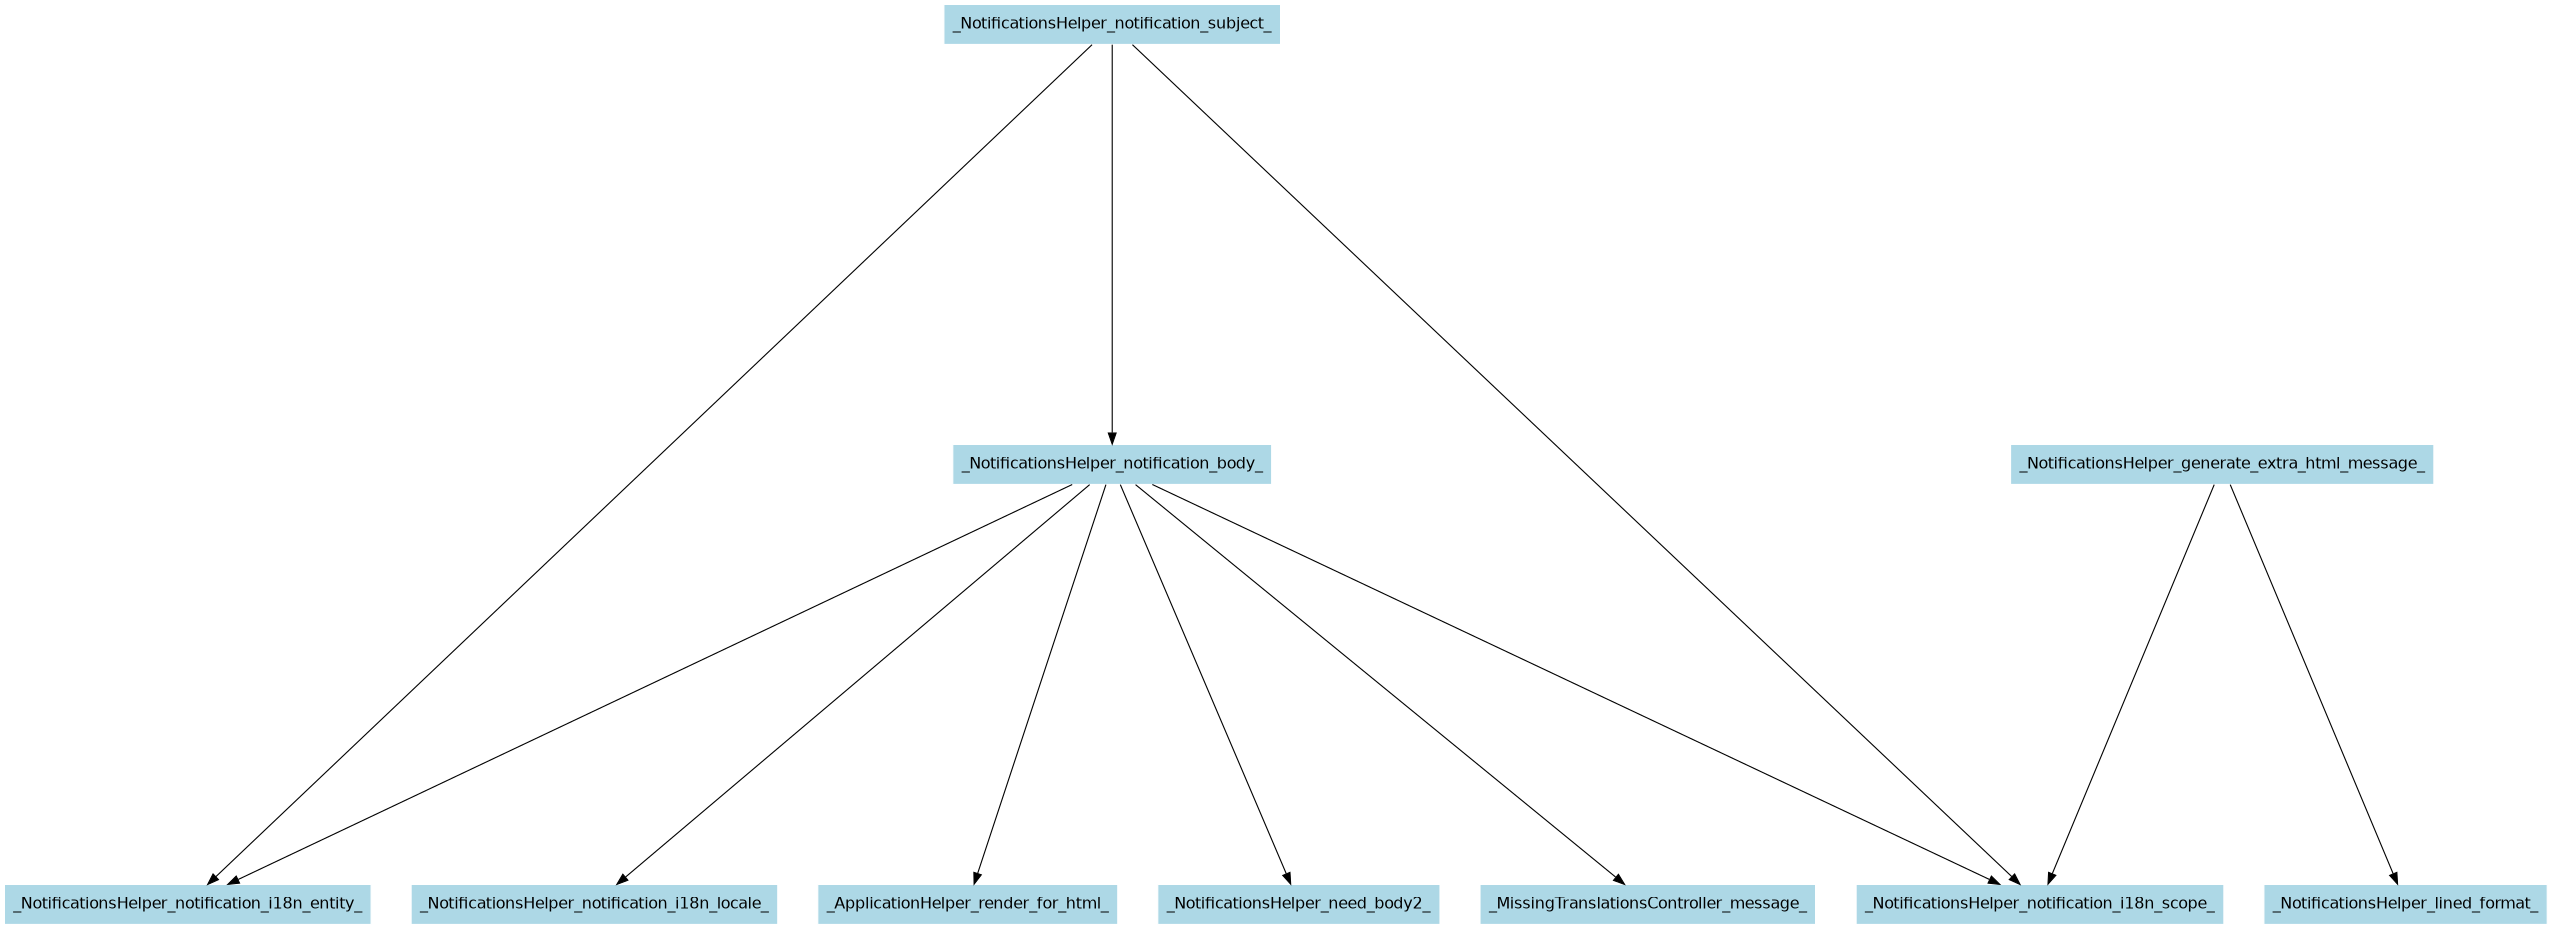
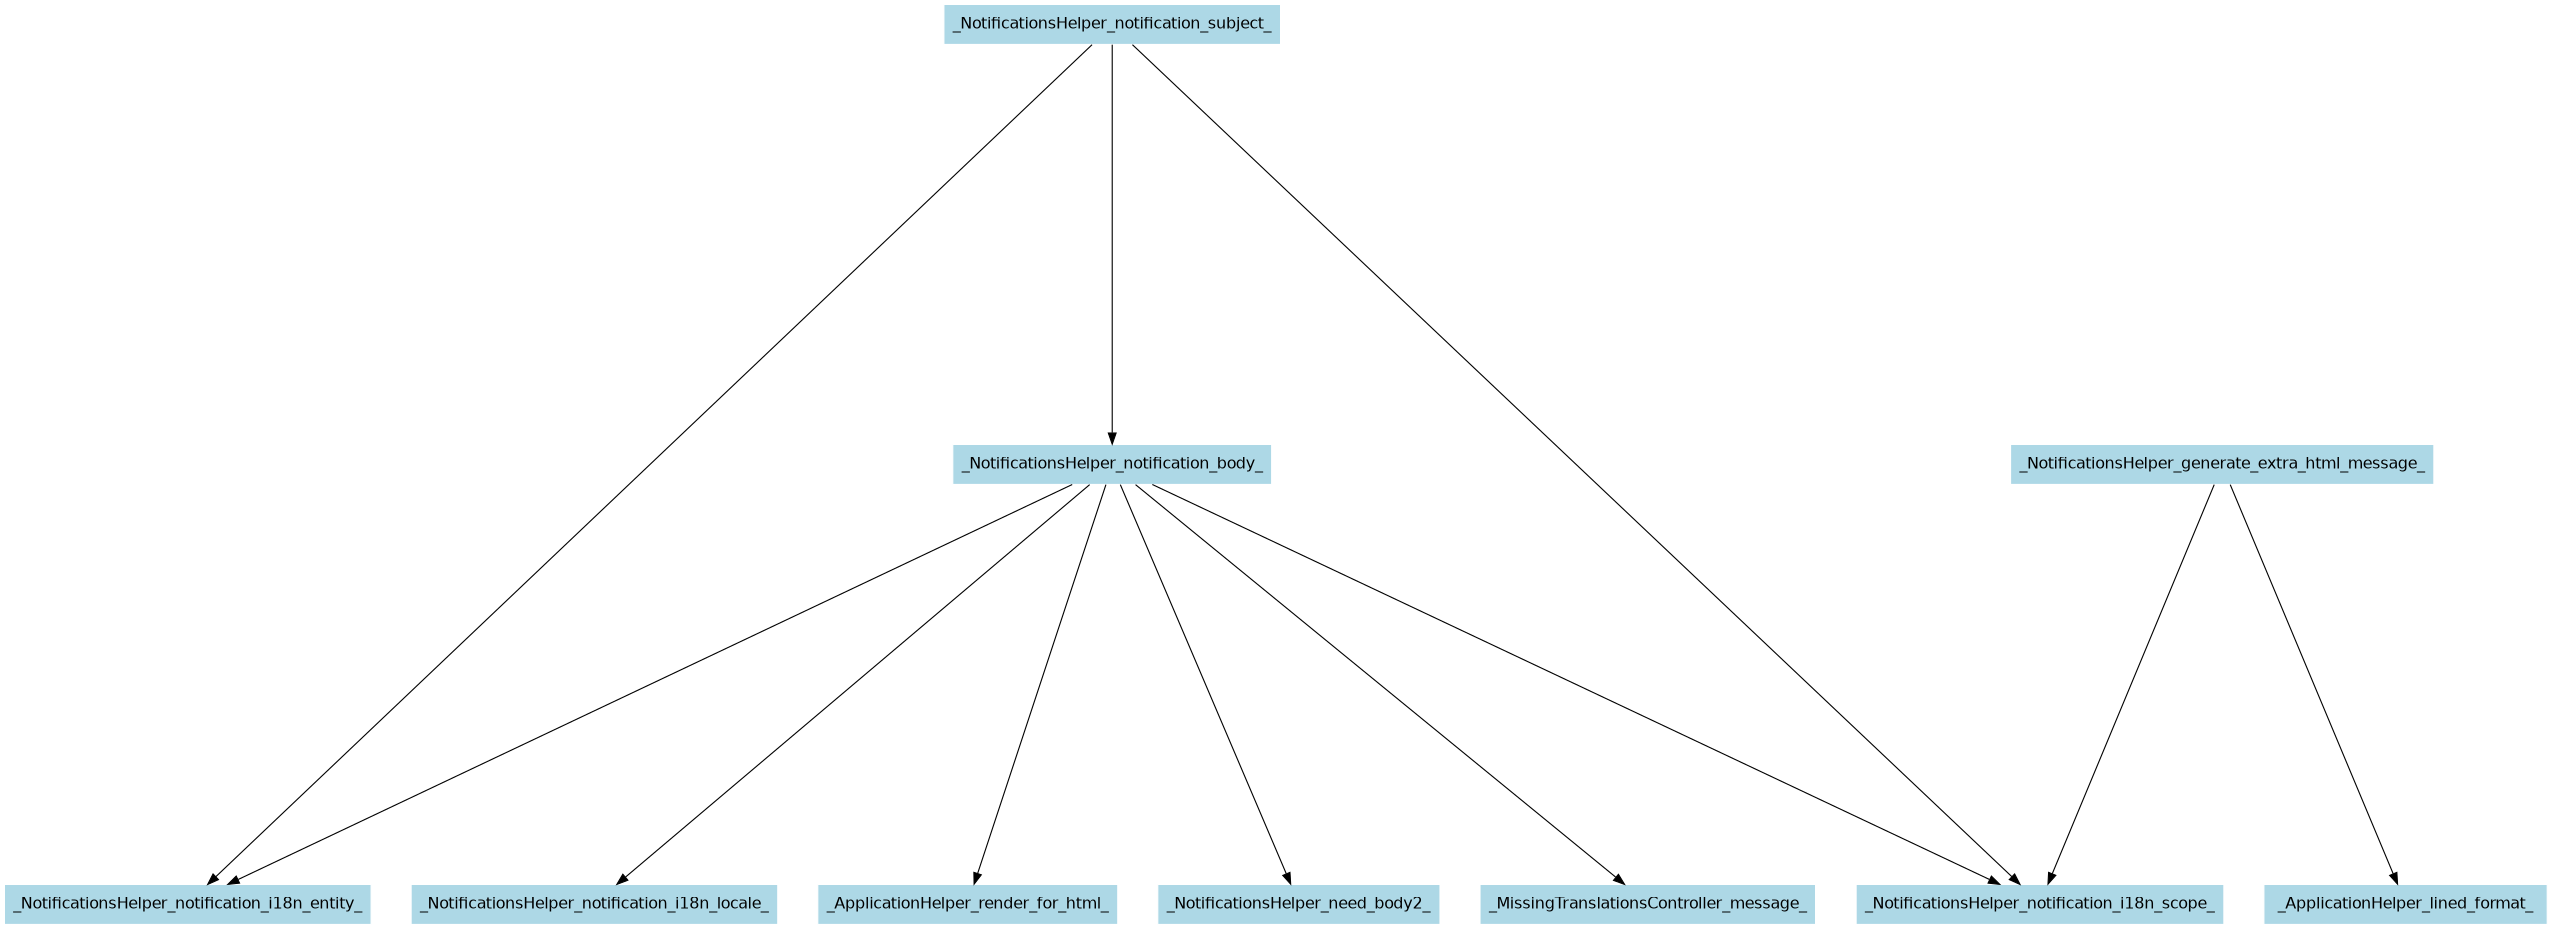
  digraph {
    fontname="DejaVu Sans"
    nodesep=0.5
    ranksep=5
    node [color=white fillcolor=lightblue fontname="DejaVu Sans" shape=box style=filled]
    edge [fontname="DejaVu Sans"]
    _NotificationsHelper_notification_subject_
    _NotificationsHelper_notification_i18n_scope_
    _NotificationsHelper_notification_i18n_entity_
    _NotificationsHelper_notification_body_
    _NotificationsHelper_notification_i18n_locale_
    _ApplicationHelper_render_for_html_
    _NotificationsHelper_need_body2_
    _MissingTranslationsController_message_
    _NotificationsHelper_generate_extra_html_message_
-   _NotificationsHelper_lined_format_
+   _NotificationsHelper_lined_format_ [label=_ApplicationHelper_lined_format_]
    _NotificationsHelper_notification_subject_ -> _NotificationsHelper_notification_i18n_scope_
    _NotificationsHelper_notification_subject_ -> _NotificationsHelper_notification_i18n_entity_
    _NotificationsHelper_notification_subject_ -> _NotificationsHelper_notification_body_
    _NotificationsHelper_notification_body_ -> _NotificationsHelper_notification_i18n_scope_
    _NotificationsHelper_notification_body_ -> _NotificationsHelper_notification_i18n_entity_
    _NotificationsHelper_notification_body_ -> _NotificationsHelper_notification_i18n_locale_
    _NotificationsHelper_notification_body_ -> _ApplicationHelper_render_for_html_
    _NotificationsHelper_notification_body_ -> _NotificationsHelper_need_body2_
    _NotificationsHelper_notification_body_ -> _MissingTranslationsController_message_
    _NotificationsHelper_generate_extra_html_message_ -> _NotificationsHelper_notification_i18n_scope_
    _NotificationsHelper_generate_extra_html_message_ -> _NotificationsHelper_lined_format_
  }
